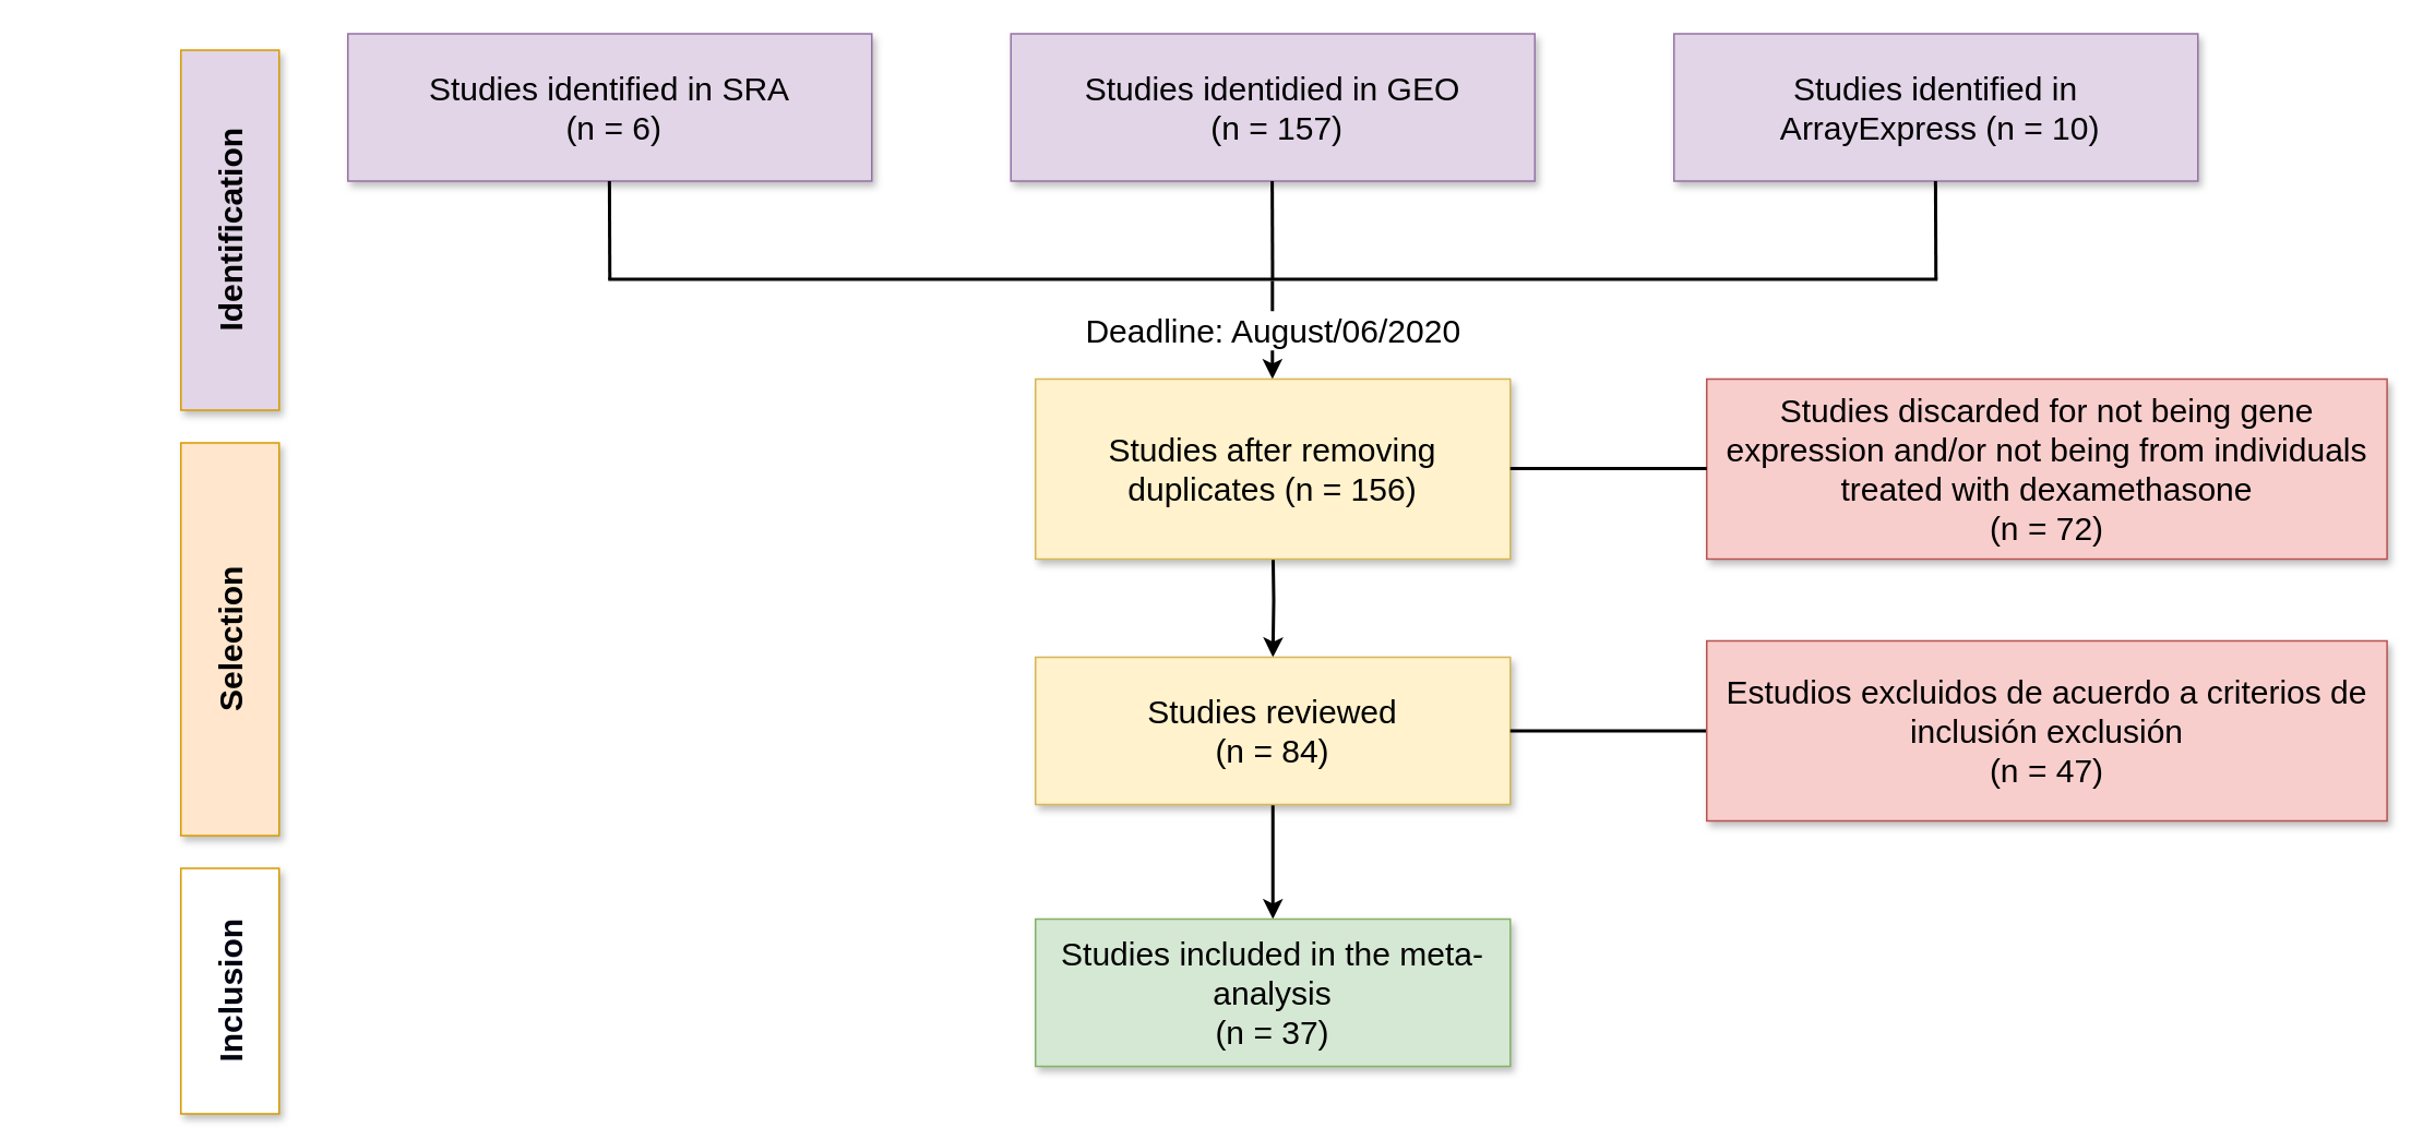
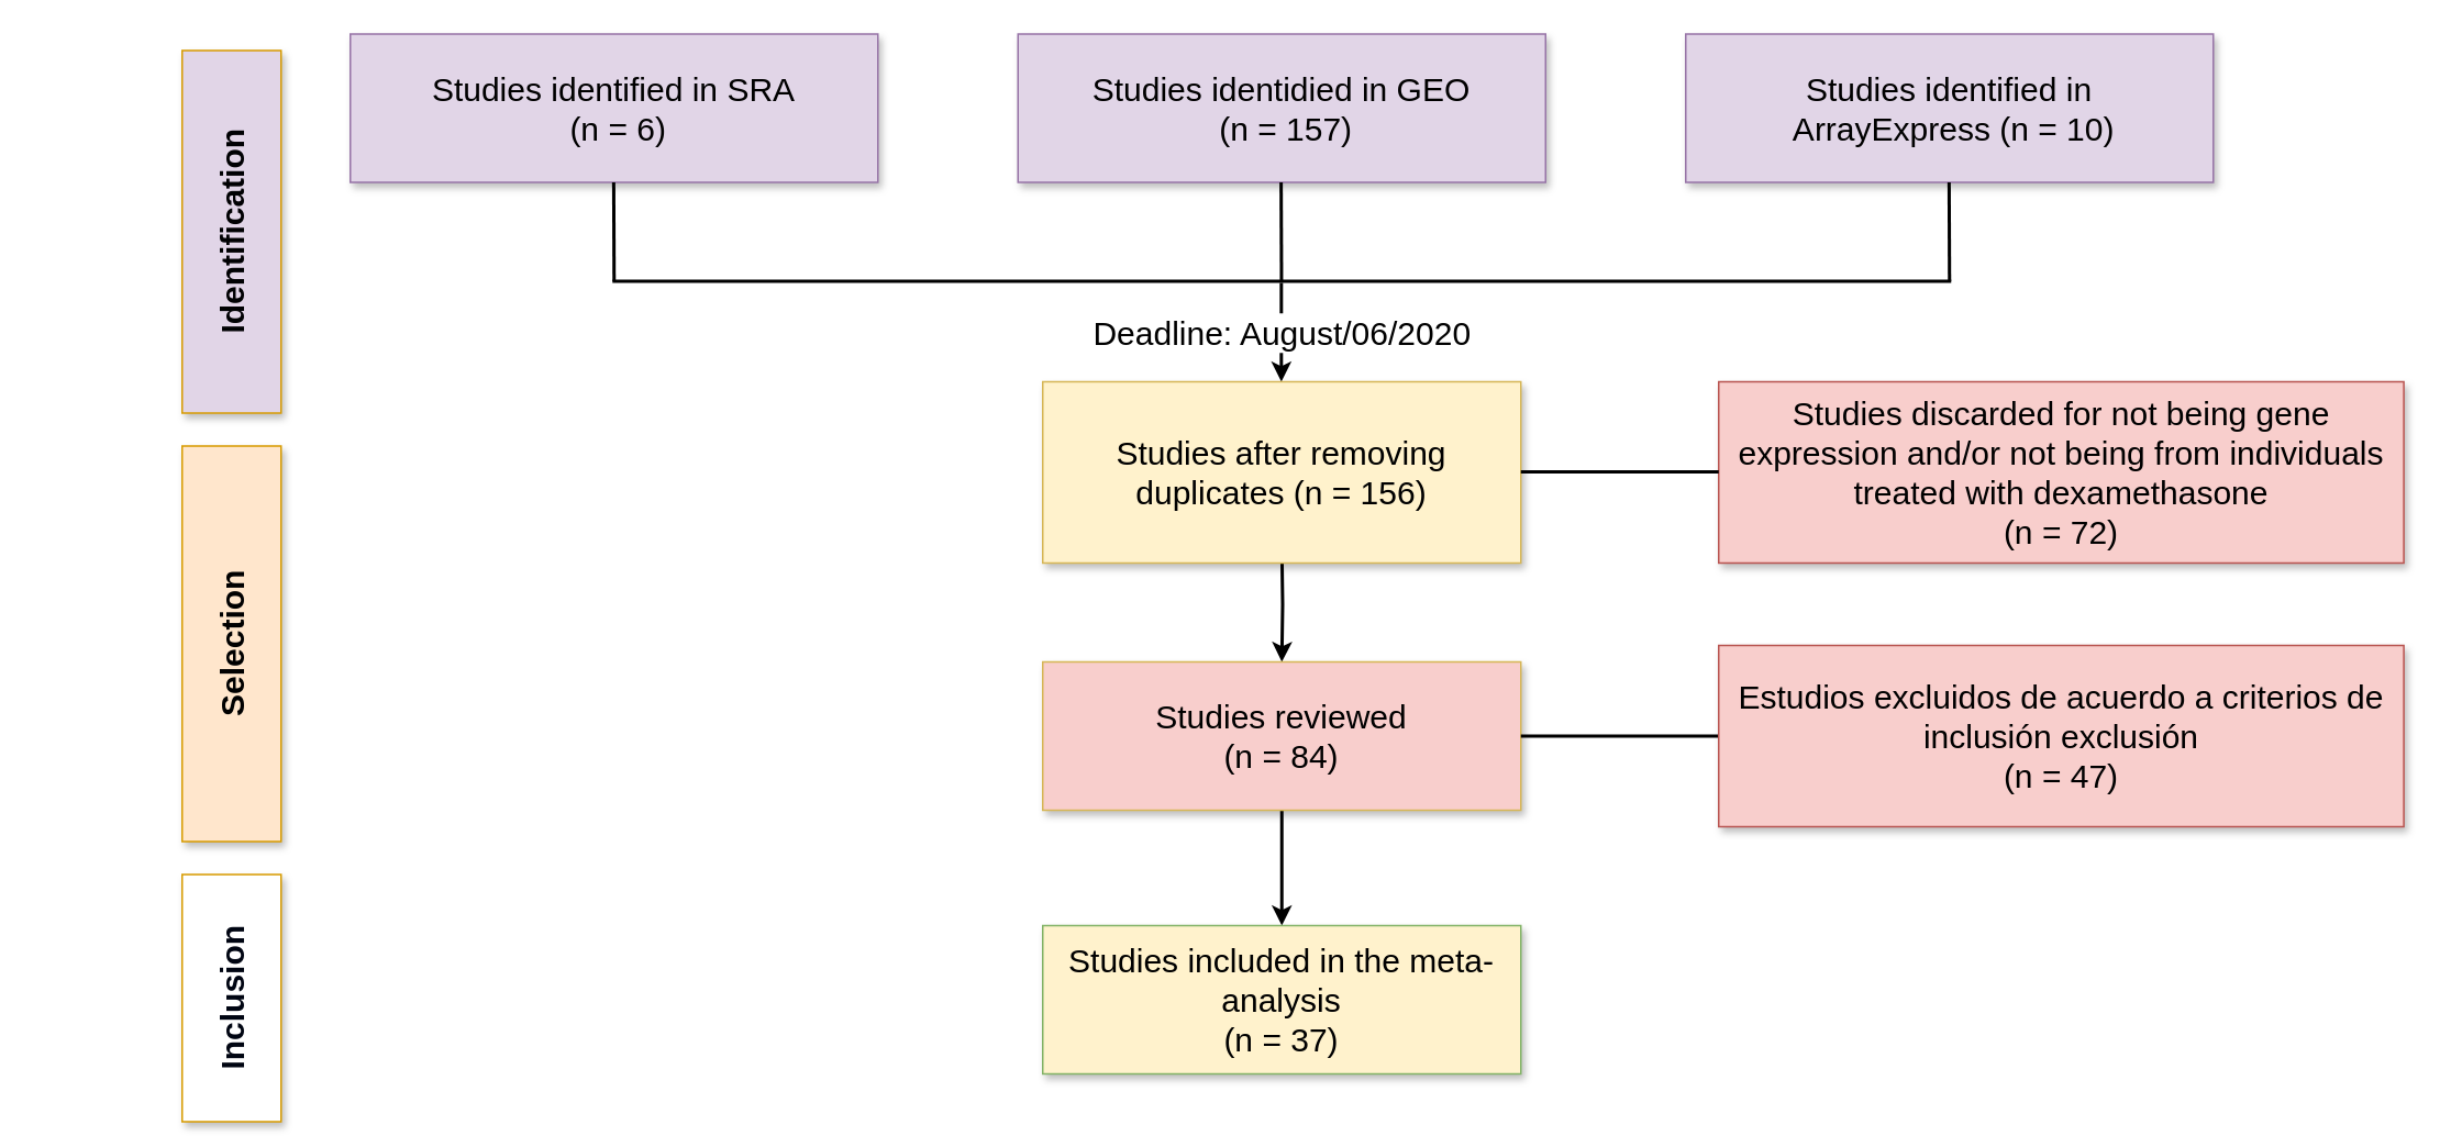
  <mxCell id="0" />
  <mxCell id="1" parent="0" />
  <mxCell id="2" value="&lt;span style=&quot;font-size: 20px;&quot;&gt;Studies identified in SRA&lt;br&gt;&amp;nbsp;(n = 6)&lt;/span&gt;" style="rounded=0;whiteSpace=wrap;html=1;direction=west;rotation=0;fillColor=#e1d5e7;strokeColor=#9673a6;shadow=1;" parent="1" vertex="1"><mxGeometry x="212" y="20" width="320" height="90" as="geometry" /></mxCell>
  <mxCell id="3" value="&lt;span style=&quot;font-size: 20px;&quot;&gt;Studies identidied in GEO&lt;br&gt;&amp;nbsp;(n = 157)&lt;/span&gt;" style="rounded=0;whiteSpace=wrap;html=1;direction=west;rotation=0;fillColor=#e1d5e7;strokeColor=#9673a6;shadow=1;" parent="1" vertex="1"><mxGeometry x="617" y="20" width="320" height="90" as="geometry" /></mxCell>
  <mxCell id="4" value="" style="edgeStyle=orthogonalEdgeStyle;rounded=0;orthogonalLoop=1;jettySize=auto;html=1;fontSize=20;fontColor=#000000;strokeColor=#000000;strokeWidth=2;exitX=0.5;exitY=0;exitDx=0;exitDy=0;" parent="1" target="6" edge="1"><mxGeometry relative="1" as="geometry"><mxPoint x="777" y="330" as="sourcePoint" /></mxGeometry></mxCell>
  <mxCell id="5" value="" style="edgeStyle=orthogonalEdgeStyle;rounded=0;orthogonalLoop=1;jettySize=auto;html=1;fontSize=20;fontColor=#000000;strokeColor=#000000;strokeWidth=2;" parent="1" source="6" edge="1"><mxGeometry relative="1" as="geometry"><mxPoint x="777" y="561" as="targetPoint" /></mxGeometry></mxCell>
- <mxCell id="6" value="&lt;span style=&quot;font-size: 20px;&quot;&gt;Studies reviewed&lt;br&gt;(n = 84)&lt;/span&gt;" style="rounded=0;whiteSpace=wrap;html=1;direction=west;rotation=0;fillColor=#fff2cc;strokeColor=#d6b656;shadow=1;" parent="1" vertex="1"><mxGeometry x="632" y="401" width="290" height="90" as="geometry" /></mxCell>
+ <mxCell id="6" value="&lt;span style=&quot;font-size: 20px;&quot;&gt;Studies reviewed&lt;br&gt;(n = 84)&lt;/span&gt;" style="rounded=0;whiteSpace=wrap;html=1;direction=west;rotation=0;fillColor=#f8cecc;strokeColor=#d6b656;shadow=1;" parent="1" vertex="1"><mxGeometry x="632" y="401" width="290" height="90" as="geometry" /></mxCell>
  <mxCell id="7" value="" style="endArrow=none;html=1;rounded=0;fontSize=20;fontColor=#000000;entryX=0;entryY=0.5;entryDx=0;entryDy=0;strokeColor=#000000;strokeWidth=2;" parent="1" target="6" edge="1"><mxGeometry width="50" height="50" relative="1" as="geometry"><mxPoint x="1042" y="446" as="sourcePoint" /><mxPoint x="622" y="488" as="targetPoint" /></mxGeometry></mxCell>
  <mxCell id="8" value="" style="endArrow=none;html=1;rounded=0;fontSize=20;fontColor=#000000;strokeColor=#000000;strokeWidth=2;" parent="1" edge="1"><mxGeometry width="50" height="50" relative="1" as="geometry"><mxPoint x="1183" y="170" as="sourcePoint" /><mxPoint x="371" y="170" as="targetPoint" /></mxGeometry></mxCell>
  <mxCell id="9" value="&lt;h4&gt;&lt;span style=&quot;font-size: 20px;&quot;&gt;&lt;font color=&quot;#000103&quot;&gt;Identification&lt;/font&gt;&lt;/span&gt;&lt;/h4&gt;" style="rounded=0;whiteSpace=wrap;html=1;direction=west;rotation=-90;fillColor=#e1d5e7;strokeColor=#d79b00;shadow=1;" parent="1" vertex="1"><mxGeometry x="30" y="110" width="220" height="60" as="geometry" /></mxCell>
  <mxCell id="10" value="&lt;h4&gt;&lt;span style=&quot;font-size: 20px;&quot;&gt;Selection&lt;/span&gt;&lt;/h4&gt;" style="rounded=0;whiteSpace=wrap;html=1;direction=west;rotation=-90;fillColor=#ffe6cc;strokeColor=#d79b00;shadow=1;" parent="1" vertex="1"><mxGeometry x="20" y="360" width="240" height="60" as="geometry" /></mxCell>
  <mxCell id="11" value="&lt;h4&gt;&lt;span style=&quot;font-size: 20px;&quot;&gt;&lt;font color=&quot;#000512&quot;&gt;Inclusion&lt;/font&gt;&lt;/span&gt;&lt;/h4&gt;" style="rounded=0;whiteSpace=wrap;html=1;direction=west;rotation=-90;fillColor=#ffffff;strokeColor=#d79b00;shadow=1;" parent="1" vertex="1"><mxGeometry x="65" y="575" width="150" height="60" as="geometry" /></mxCell>
- <mxCell id="12" value="&lt;span style=&quot;font-size: 20px;&quot;&gt;Studies included in the meta-analysis&lt;br&gt;(n = 37)&lt;/span&gt;" style="rounded=0;whiteSpace=wrap;html=1;direction=west;rotation=0;fillColor=#d5e8d4;strokeColor=#82b366;shadow=1;" parent="1" vertex="1"><mxGeometry x="632" y="561" width="290" height="90" as="geometry" /></mxCell>
+ <mxCell id="12" value="&lt;span style=&quot;font-size: 20px;&quot;&gt;Studies included in the meta-analysis&lt;br&gt;(n = 37)&lt;/span&gt;" style="rounded=0;whiteSpace=wrap;html=1;direction=west;rotation=0;fillColor=#fff2cc;strokeColor=#82b366;shadow=1;" parent="1" vertex="1"><mxGeometry x="632" y="561" width="290" height="90" as="geometry" /></mxCell>
  <mxCell id="13" value="&lt;span style=&quot;font-size: 20px;&quot;&gt;Studies identified in&lt;br&gt;&amp;nbsp;ArrayExpress (n = 10)&lt;/span&gt;" style="rounded=0;whiteSpace=wrap;html=1;direction=west;rotation=0;fillColor=#e1d5e7;strokeColor=#9673a6;shadow=1;" parent="1" vertex="1"><mxGeometry x="1022" y="20" width="320" height="90" as="geometry" /></mxCell>
  <mxCell id="14" value="" style="endArrow=none;html=1;rounded=0;fontSize=20;fontColor=#000000;strokeColor=#000000;strokeWidth=2;" parent="1" edge="1"><mxGeometry width="50" height="50" relative="1" as="geometry"><mxPoint x="372" y="170" as="sourcePoint" /><mxPoint x="371.76" y="110" as="targetPoint" /></mxGeometry></mxCell>
  <mxCell id="15" value="" style="endArrow=none;html=1;rounded=0;fontSize=20;fontColor=#000000;strokeColor=#000000;strokeWidth=2;" parent="1" edge="1"><mxGeometry width="50" height="50" relative="1" as="geometry"><mxPoint x="1182" y="170" as="sourcePoint" /><mxPoint x="1181.76" y="110" as="targetPoint" /></mxGeometry></mxCell>
  <mxCell id="16" value="Deadline: August/06/2020" style="edgeStyle=orthogonalEdgeStyle;rounded=0;orthogonalLoop=1;jettySize=auto;html=1;fontSize=20;fontColor=#000000;strokeColor=#000000;strokeWidth=2;exitX=0.5;exitY=0;exitDx=0;exitDy=0;" parent="1" edge="1"><mxGeometry relative="1" as="geometry"><mxPoint x="776.71" y="171" as="sourcePoint" /><mxPoint x="776.71" y="231" as="targetPoint" /></mxGeometry></mxCell>
  <mxCell id="17" value="&lt;span style=&quot;font-size: 20px;&quot;&gt;Studies after removing duplicates (n = 156)&lt;/span&gt;" style="rounded=0;whiteSpace=wrap;html=1;direction=west;rotation=0;fillColor=#fff2cc;strokeColor=#d6b656;shadow=1;" parent="1" vertex="1"><mxGeometry x="632" y="231" width="290" height="110" as="geometry" /></mxCell>
  <mxCell id="18" value="&lt;span style=&quot;font-size: 20px;&quot;&gt;Studies discarded for not being gene expression and/or not being from individuals treated with dexamethasone&lt;/span&gt;&lt;br&gt;&lt;span style=&quot;font-size: 20px;&quot;&gt;(n = 72)&lt;/span&gt;" style="rounded=0;whiteSpace=wrap;html=1;direction=west;rotation=0;fillColor=#f8cecc;strokeColor=#b85450;shadow=1;" parent="1" vertex="1"><mxGeometry x="1042" y="231" width="415.56" height="110" as="geometry" /></mxCell>
  <mxCell id="19" value="&lt;span style=&quot;font-size: 20px;&quot;&gt;Estudios excluidos de acuerdo a criterios de inclusión exclusión &lt;br&gt;(n = 47)&lt;/span&gt;" style="rounded=0;whiteSpace=wrap;html=1;direction=west;rotation=0;fillColor=#f8cecc;strokeColor=#b85450;shadow=1;" parent="1" vertex="1"><mxGeometry x="1042" y="391" width="415.56" height="110" as="geometry" /></mxCell>
  <mxCell id="20" value="" style="endArrow=none;html=1;rounded=0;fontSize=20;fontColor=#000000;entryX=0;entryY=0.5;entryDx=0;entryDy=0;strokeColor=#000000;strokeWidth=2;" parent="1" edge="1"><mxGeometry width="50" height="50" relative="1" as="geometry"><mxPoint x="1042" y="285.71" as="sourcePoint" /><mxPoint x="922" y="285.71" as="targetPoint" /></mxGeometry></mxCell>
  <mxCell id="21" value="" style="endArrow=none;html=1;rounded=0;fontSize=20;fontColor=#000000;strokeColor=#000000;strokeWidth=2;" parent="1" edge="1"><mxGeometry width="50" height="50" relative="1" as="geometry"><mxPoint x="776.82" y="170" as="sourcePoint" /><mxPoint x="776.58" y="110" as="targetPoint" /></mxGeometry></mxCell>
